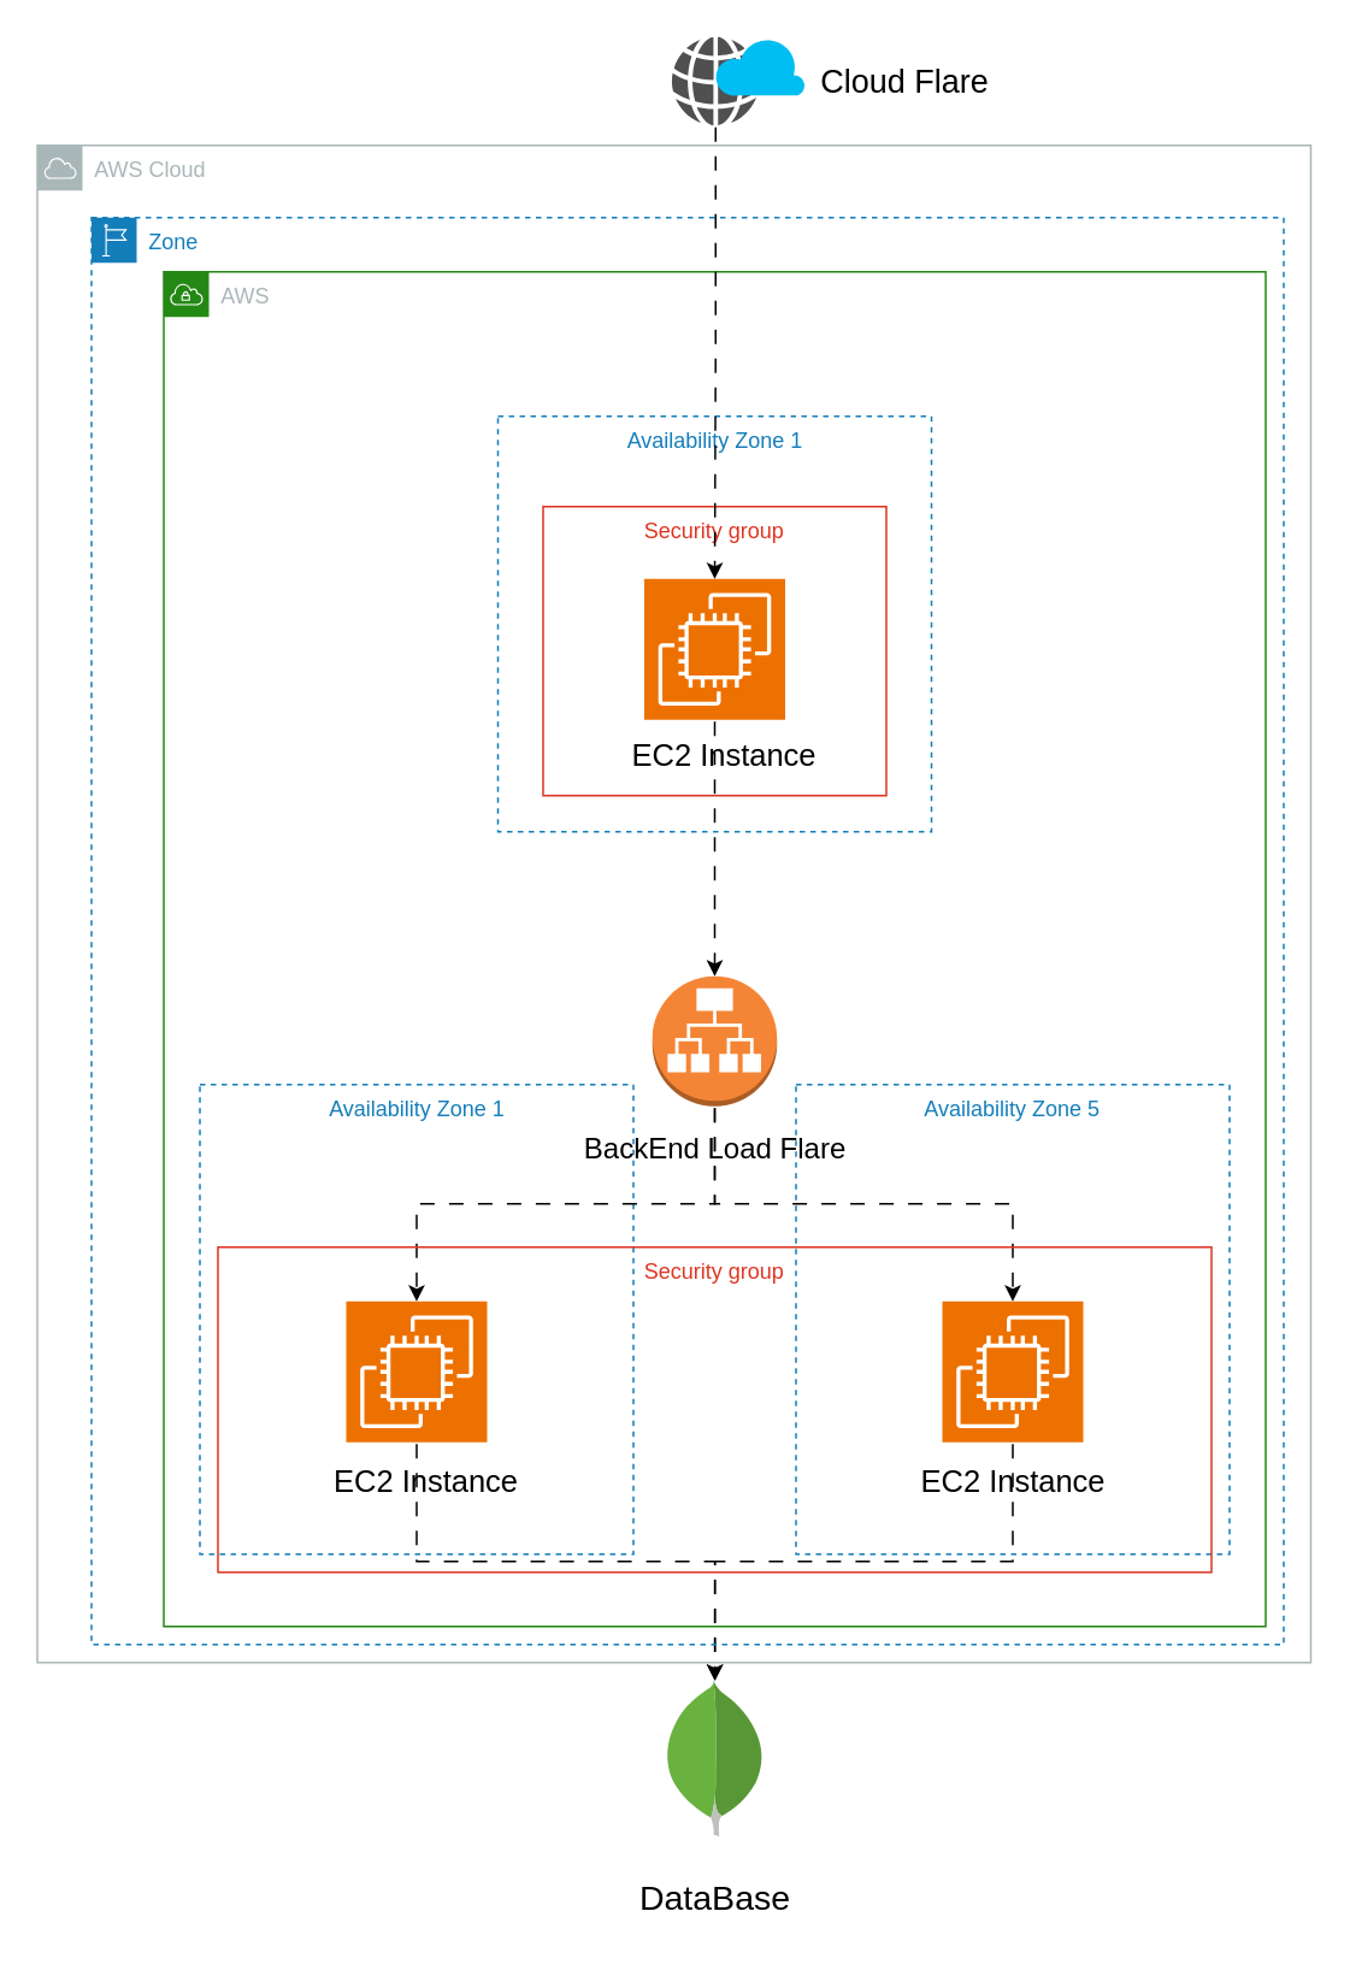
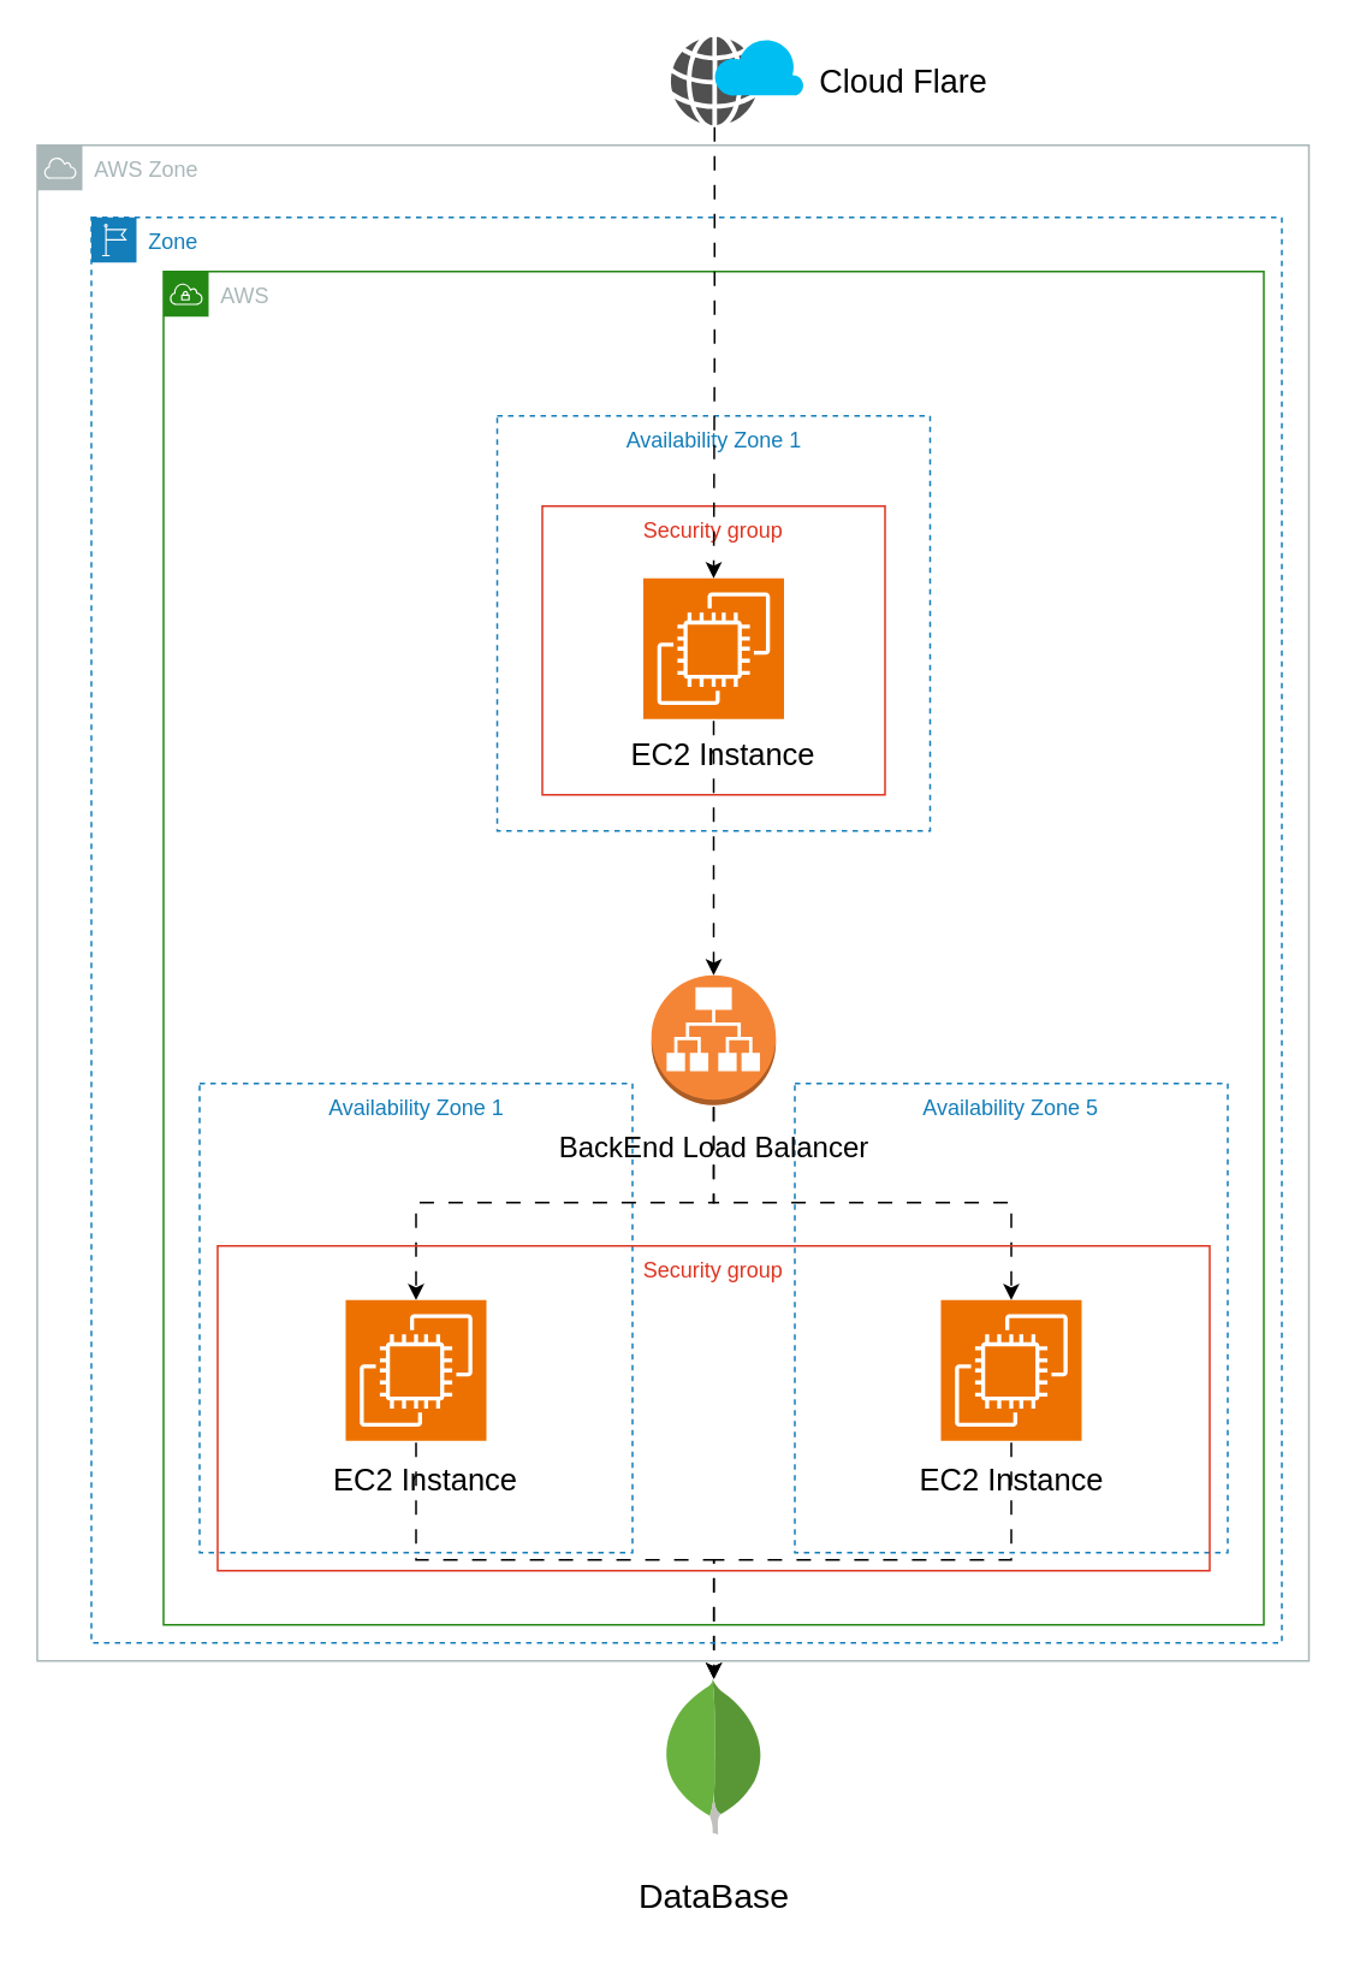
  <mxCell id="0" />
  <mxCell id="1" parent="0" />
- <mxCell id="2" value="AWS Cloud" style="sketch=0;outlineConnect=0;gradientColor=none;html=1;whiteSpace=wrap;fontSize=12;fontStyle=0;shape=mxgraph.aws4.group;grIcon=mxgraph.aws4.group_aws_cloud;strokeColor=#AAB7B8;fillColor=none;verticalAlign=top;align=left;spacingLeft=30;fontColor=#AAB7B8;dashed=0;" parent="1" vertex="1"><mxGeometry x="20" y="80" width="705" height="840" as="geometry" /></mxCell>
+ <mxCell id="2" value="AWS Zone" style="sketch=0;outlineConnect=0;gradientColor=none;html=1;whiteSpace=wrap;fontSize=12;fontStyle=0;shape=mxgraph.aws4.group;grIcon=mxgraph.aws4.group_aws_cloud;strokeColor=#AAB7B8;fillColor=none;verticalAlign=top;align=left;spacingLeft=30;fontColor=#AAB7B8;dashed=0;" parent="1" vertex="1"><mxGeometry x="20" y="80" width="705" height="840" as="geometry" /></mxCell>
  <mxCell id="3" value="AWS" style="points=[[0,0],[0.25,0],[0.5,0],[0.75,0],[1,0],[1,0.25],[1,0.5],[1,0.75],[1,1],[0.75,1],[0.5,1],[0.25,1],[0,1],[0,0.75],[0,0.5],[0,0.25]];outlineConnect=0;gradientColor=none;html=1;whiteSpace=wrap;fontSize=12;fontStyle=0;container=1;pointerEvents=0;collapsible=0;recursiveResize=0;shape=mxgraph.aws4.group;grIcon=mxgraph.aws4.group_vpc;strokeColor=#248814;fillColor=none;verticalAlign=top;align=left;spacingLeft=30;fontColor=#AAB7B8;dashed=0;" parent="1" vertex="1"><mxGeometry x="90" y="150" width="610" height="750" as="geometry" /></mxCell>
  <mxCell id="4" value="" style="outlineConnect=0;dashed=0;verticalLabelPosition=bottom;verticalAlign=top;align=center;html=1;shape=mxgraph.aws3.application_load_balancer;fillColor=#F58536;gradientColor=none;" parent="3" vertex="1"><mxGeometry x="270.5" y="390" width="69" height="72" as="geometry" /></mxCell>
  <mxCell id="5" value="Availability Zone 1" style="fillColor=none;strokeColor=#147EBA;dashed=1;verticalAlign=top;fontStyle=0;fontColor=#147EBA;html=1;" parent="1" vertex="1"><mxGeometry x="110" y="600" width="240" height="260" as="geometry" /></mxCell>
  <mxCell id="6" value="Availability Zone 5" style="fillColor=none;strokeColor=#147EBA;dashed=1;verticalAlign=top;fontStyle=0;fontColor=#147EBA;whiteSpace=wrap;html=1;" parent="1" vertex="1"><mxGeometry x="440" y="600" width="240" height="260" as="geometry" /></mxCell>
  <mxCell id="7" style="edgeStyle=orthogonalEdgeStyle;rounded=0;orthogonalLoop=1;jettySize=auto;html=1;exitX=0.5;exitY=1;exitDx=0;exitDy=0;exitPerimeter=0;entryX=0.5;entryY=0;entryDx=0;entryDy=0;entryPerimeter=0;flowAnimation=1;enumerate=0;" parent="1" source="23" target="4" edge="1"><mxGeometry relative="1" as="geometry"><Array as="points"><mxPoint x="395" y="460" /><mxPoint x="395" y="460" /></Array></mxGeometry></mxCell>
  <mxCell id="8" style="edgeStyle=orthogonalEdgeStyle;rounded=0;orthogonalLoop=1;jettySize=auto;html=1;exitX=0.5;exitY=1;exitDx=0;exitDy=0;exitPerimeter=0;flowAnimation=1;enumerate=0;" parent="1" source="9" target="12" edge="1"><mxGeometry relative="1" as="geometry" /></mxCell>
  <mxCell id="9" value="" style="sketch=0;points=[[0,0,0],[0.25,0,0],[0.5,0,0],[0.75,0,0],[1,0,0],[0,1,0],[0.25,1,0],[0.5,1,0],[0.75,1,0],[1,1,0],[0,0.25,0],[0,0.5,0],[0,0.75,0],[1,0.25,0],[1,0.5,0],[1,0.75,0]];outlineConnect=0;fontColor=#232F3E;fillColor=#ED7100;strokeColor=#ffffff;dashed=0;verticalLabelPosition=bottom;verticalAlign=top;align=center;html=1;fontSize=12;fontStyle=0;aspect=fixed;shape=mxgraph.aws4.resourceIcon;resIcon=mxgraph.aws4.ec2;" parent="1" vertex="1"><mxGeometry x="191" y="720" width="78" height="78" as="geometry" /></mxCell>
  <mxCell id="10" style="edgeStyle=orthogonalEdgeStyle;rounded=0;orthogonalLoop=1;jettySize=auto;html=1;exitX=0.5;exitY=1;exitDx=0;exitDy=0;exitPerimeter=0;flowAnimation=1;enumerate=0;" parent="1" source="11" target="12" edge="1"><mxGeometry relative="1" as="geometry" /></mxCell>
  <mxCell id="11" value="" style="sketch=0;points=[[0,0,0],[0.25,0,0],[0.5,0,0],[0.75,0,0],[1,0,0],[0,1,0],[0.25,1,0],[0.5,1,0],[0.75,1,0],[1,1,0],[0,0.25,0],[0,0.5,0],[0,0.75,0],[1,0.25,0],[1,0.5,0],[1,0.75,0]];outlineConnect=0;fontColor=#232F3E;fillColor=#ED7100;strokeColor=#ffffff;dashed=0;verticalLabelPosition=bottom;verticalAlign=top;align=center;html=1;fontSize=12;fontStyle=0;aspect=fixed;shape=mxgraph.aws4.resourceIcon;resIcon=mxgraph.aws4.ec2;" parent="1" vertex="1"><mxGeometry x="521" y="720" width="78" height="78" as="geometry" /></mxCell>
  <mxCell id="12" value="" style="dashed=0;outlineConnect=0;html=1;align=center;labelPosition=center;verticalLabelPosition=bottom;verticalAlign=top;shape=mxgraph.weblogos.mongodb" parent="1" vertex="1"><mxGeometry x="367" y="930" width="56.2" height="86.2" as="geometry" /></mxCell>
  <mxCell id="13" style="edgeStyle=orthogonalEdgeStyle;rounded=0;orthogonalLoop=1;jettySize=auto;html=1;exitX=0.5;exitY=1;exitDx=0;exitDy=0;exitPerimeter=0;entryX=0.5;entryY=0;entryDx=0;entryDy=0;entryPerimeter=0;flowAnimation=1;enumerate=0;" parent="1" source="4" target="9" edge="1"><mxGeometry relative="1" as="geometry" /></mxCell>
  <mxCell id="14" style="edgeStyle=orthogonalEdgeStyle;rounded=0;orthogonalLoop=1;jettySize=auto;html=1;exitX=0.5;exitY=1;exitDx=0;exitDy=0;exitPerimeter=0;entryX=0.5;entryY=0;entryDx=0;entryDy=0;entryPerimeter=0;flowAnimation=1;enumerate=0;" parent="1" source="4" target="11" edge="1"><mxGeometry relative="1" as="geometry" /></mxCell>
  <mxCell id="15" value="DataBase" style="text;html=1;align=center;verticalAlign=middle;resizable=0;points=[];autosize=1;strokeColor=none;fillColor=none;fontSize=19;" parent="1" vertex="1"><mxGeometry x="340" y="1031.2" width="110" height="40" as="geometry" /></mxCell>
  <mxCell id="16" value="Zone" style="points=[[0,0],[0.25,0],[0.5,0],[0.75,0],[1,0],[1,0.25],[1,0.5],[1,0.75],[1,1],[0.75,1],[0.5,1],[0.25,1],[0,1],[0,0.75],[0,0.5],[0,0.25]];outlineConnect=0;gradientColor=none;html=1;whiteSpace=wrap;fontSize=12;fontStyle=0;container=1;pointerEvents=0;collapsible=0;recursiveResize=0;shape=mxgraph.aws4.group;grIcon=mxgraph.aws4.group_region;strokeColor=#147EBA;fillColor=none;verticalAlign=top;align=left;spacingLeft=30;fontColor=#147EBA;dashed=1;" parent="1" vertex="1"><mxGeometry x="50" y="120" width="660" height="790" as="geometry" /></mxCell>
- <mxCell id="17" value="BackEnd Load Flare" style="text;html=1;align=center;verticalAlign=middle;resizable=0;points=[];autosize=1;strokeColor=none;fillColor=none;fontSize=16;" parent="16" vertex="1"><mxGeometry x="245" y="500" width="200" height="30" as="geometry" /></mxCell>
+ <mxCell id="17" value="BackEnd Load Balancer" style="text;html=1;align=center;verticalAlign=middle;resizable=0;points=[];autosize=1;strokeColor=none;fillColor=none;fontSize=16;" parent="16" vertex="1"><mxGeometry x="245" y="500" width="200" height="30" as="geometry" /></mxCell>
  <mxCell id="18" value="&lt;font style=&quot;font-size: 17px;&quot;&gt;EC2 Instance&lt;/font&gt;" style="text;html=1;align=center;verticalAlign=middle;resizable=0;points=[];autosize=1;strokeColor=none;fillColor=none;fontSize=18;" parent="16" vertex="1"><mxGeometry x="285" y="278" width="130" height="40" as="geometry" /></mxCell>
  <mxCell id="19" value="&lt;font style=&quot;font-size: 17px;&quot;&gt;EC2 Instance&lt;/font&gt;" style="text;html=1;align=center;verticalAlign=middle;resizable=0;points=[];autosize=1;strokeColor=none;fillColor=none;fontSize=18;" parent="16" vertex="1"><mxGeometry x="445" y="680" width="130" height="40" as="geometry" /></mxCell>
  <mxCell id="20" value="&lt;font style=&quot;font-size: 17px;&quot;&gt;EC2 Instance&lt;/font&gt;" style="text;html=1;align=center;verticalAlign=middle;resizable=0;points=[];autosize=1;strokeColor=none;fillColor=none;fontSize=18;" parent="16" vertex="1"><mxGeometry x="120" y="680" width="130" height="40" as="geometry" /></mxCell>
  <mxCell id="21" value="Security group" style="fillColor=none;strokeColor=#DD3522;verticalAlign=top;fontStyle=0;fontColor=#DD3522;whiteSpace=wrap;html=1;" parent="16" vertex="1"><mxGeometry x="250" y="160" width="190" height="160" as="geometry" /></mxCell>
  <mxCell id="22" value="Security group" style="fillColor=none;strokeColor=#DD3522;verticalAlign=top;fontStyle=0;fontColor=#DD3522;whiteSpace=wrap;html=1;" parent="16" vertex="1"><mxGeometry x="70" y="570" width="550" height="180" as="geometry" /></mxCell>
  <mxCell id="23" value="" style="sketch=0;points=[[0,0,0],[0.25,0,0],[0.5,0,0],[0.75,0,0],[1,0,0],[0,1,0],[0.25,1,0],[0.5,1,0],[0.75,1,0],[1,1,0],[0,0.25,0],[0,0.5,0],[0,0.75,0],[1,0.25,0],[1,0.5,0],[1,0.75,0]];outlineConnect=0;fontColor=#232F3E;fillColor=#ED7100;strokeColor=#ffffff;dashed=0;verticalLabelPosition=bottom;verticalAlign=top;align=center;html=1;fontSize=12;fontStyle=0;aspect=fixed;shape=mxgraph.aws4.resourceIcon;resIcon=mxgraph.aws4.ec2;" parent="16" vertex="1"><mxGeometry x="306" y="200" width="78" height="78" as="geometry" /></mxCell>
  <mxCell id="24" value="Availability Zone 1" style="fillColor=none;strokeColor=#147EBA;dashed=1;verticalAlign=top;fontStyle=0;fontColor=#147EBA;html=1;" vertex="1" parent="16"><mxGeometry x="225" y="110" width="240" height="230" as="geometry" /></mxCell>
  <mxCell id="25" value="" style="sketch=0;pointerEvents=1;shadow=0;dashed=0;html=1;strokeColor=none;fillColor=#505050;labelPosition=center;verticalLabelPosition=bottom;verticalAlign=top;outlineConnect=0;align=center;shape=mxgraph.office.concepts.globe_internet;" parent="1" vertex="1"><mxGeometry x="371" y="20" width="49" height="49" as="geometry" /></mxCell>
  <mxCell id="26" value="" style="verticalLabelPosition=bottom;html=1;verticalAlign=top;align=center;strokeColor=none;fillColor=#00BEF2;shape=mxgraph.azure.cloud;" parent="1" vertex="1"><mxGeometry x="395" y="20" width="50" height="32.5" as="geometry" /></mxCell>
  <mxCell id="27" value="Cloud Flare" style="text;html=1;align=center;verticalAlign=middle;resizable=0;points=[];autosize=1;strokeColor=none;fillColor=none;fontSize=18;" parent="1" vertex="1"><mxGeometry x="440" y="24.5" width="120" height="40" as="geometry" /></mxCell>
  <mxCell id="28" style="edgeStyle=orthogonalEdgeStyle;rounded=0;orthogonalLoop=1;jettySize=auto;html=1;entryX=0.5;entryY=0;entryDx=0;entryDy=0;entryPerimeter=0;flowAnimation=1;" edge="1" parent="1" source="25" target="23"><mxGeometry relative="1" as="geometry" /></mxCell>
